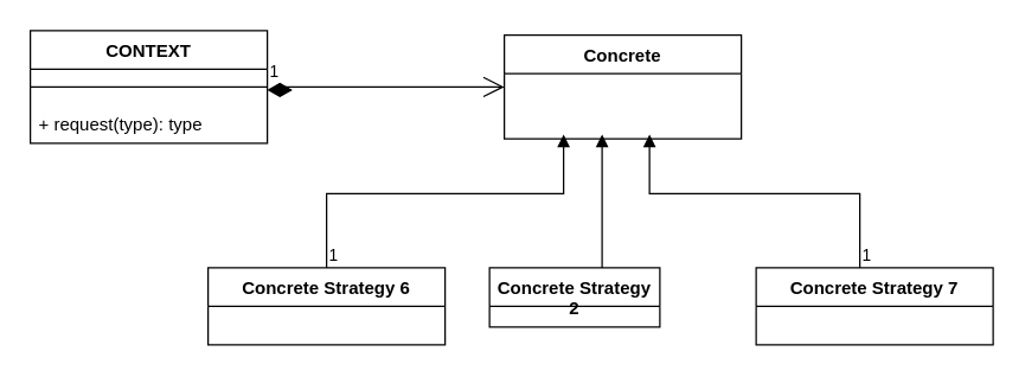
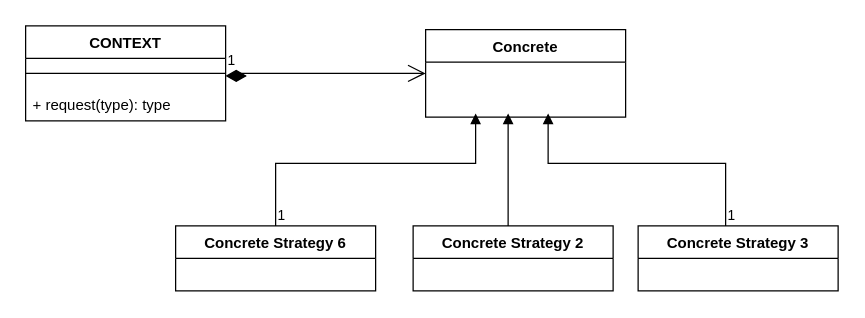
  <mxCell id="0" />
  <mxCell id="1" parent="0" />
  <mxCell id="2" value="CONTEXT" style="swimlane;fontStyle=1;align=center;verticalAlign=top;childLayout=stackLayout;horizontal=1;startSize=26;horizontalStack=0;resizeParent=1;resizeParentMax=0;resizeLast=0;collapsible=1;marginBottom=0;whiteSpace=wrap;html=1;" parent="1" vertex="1"><mxGeometry x="20" y="20" width="160" height="76" as="geometry" /></mxCell>
  <mxCell id="3" value="" style="line;strokeWidth=1;fillColor=none;align=left;verticalAlign=middle;spacingTop=-1;spacingLeft=3;spacingRight=3;rotatable=0;labelPosition=right;points=[];portConstraint=eastwest;strokeColor=inherit;" parent="2" vertex="1"><mxGeometry y="26" width="160" height="24" as="geometry" /></mxCell>
  <mxCell id="4" value="1" style="endArrow=open;html=1;endSize=12;startArrow=diamondThin;startSize=14;startFill=1;edgeStyle=orthogonalEdgeStyle;align=left;verticalAlign=bottom;rounded=0;entryX=0;entryY=0.5;entryDx=0;entryDy=0;" parent="2" target="6" edge="1"><mxGeometry x="-1" y="3" relative="1" as="geometry"><mxPoint x="160" y="40" as="sourcePoint" /><mxPoint x="320" y="40" as="targetPoint" /><Array as="points"><mxPoint x="170" y="40" /><mxPoint x="170" y="38" /></Array></mxGeometry></mxCell>
  <mxCell id="5" value="+ request(type): type" style="text;strokeColor=none;fillColor=none;align=left;verticalAlign=top;spacingLeft=4;spacingRight=4;overflow=hidden;rotatable=0;points=[[0,0.5],[1,0.5]];portConstraint=eastwest;whiteSpace=wrap;html=1;" parent="2" vertex="1"><mxGeometry y="50" width="160" height="26" as="geometry" /></mxCell>
  <mxCell id="6" value="Concrete" style="swimlane;fontStyle=1;align=center;verticalAlign=top;childLayout=stackLayout;horizontal=1;startSize=26;horizontalStack=0;resizeParent=1;resizeParentMax=0;resizeLast=0;collapsible=1;marginBottom=0;whiteSpace=wrap;html=1;" parent="1" vertex="1"><mxGeometry x="340" y="23" width="160" height="70" as="geometry" /></mxCell>
  <mxCell id="7" value="Concrete Strategy 6" style="swimlane;fontStyle=1;align=center;verticalAlign=top;childLayout=stackLayout;horizontal=1;startSize=26;horizontalStack=0;resizeParent=1;resizeParentMax=0;resizeLast=0;collapsible=1;marginBottom=0;whiteSpace=wrap;html=1;" parent="1" vertex="1"><mxGeometry x="140" y="180" width="160" height="52" as="geometry" /></mxCell>
- <mxCell id="8" value="Concrete Strategy 2" style="swimlane;fontStyle=1;align=center;verticalAlign=top;childLayout=stackLayout;horizontal=1;startSize=26;horizontalStack=0;resizeParent=1;resizeParentMax=0;resizeLast=0;collapsible=1;marginBottom=0;whiteSpace=wrap;html=1;" parent="1" vertex="1"><mxGeometry x="330" y="180" width="115" height="40" as="geometry" /></mxCell>
- <mxCell id="9" value="Concrete Strategy 7" style="swimlane;fontStyle=1;align=center;verticalAlign=top;childLayout=stackLayout;horizontal=1;startSize=26;horizontalStack=0;resizeParent=1;resizeParentMax=0;resizeLast=0;collapsible=1;marginBottom=0;whiteSpace=wrap;html=1;" parent="1" vertex="1"><mxGeometry x="510" y="180" width="160" height="52" as="geometry" /></mxCell>
+ <mxCell id="8" value="Concrete Strategy 2" style="swimlane;fontStyle=1;align=center;verticalAlign=top;childLayout=stackLayout;horizontal=1;startSize=26;horizontalStack=0;resizeParent=1;resizeParentMax=0;resizeLast=0;collapsible=1;marginBottom=0;whiteSpace=wrap;html=1;" parent="1" vertex="1"><mxGeometry x="330" y="180" width="160" height="52" as="geometry" /></mxCell>
+ <mxCell id="9" value="Concrete Strategy 3" style="swimlane;fontStyle=1;align=center;verticalAlign=top;childLayout=stackLayout;horizontal=1;startSize=26;horizontalStack=0;resizeParent=1;resizeParentMax=0;resizeLast=0;collapsible=1;marginBottom=0;whiteSpace=wrap;html=1;" parent="1" vertex="1"><mxGeometry x="510" y="180" width="160" height="52" as="geometry" /></mxCell>
  <mxCell id="10" value="" style="endArrow=block;endFill=1;html=1;edgeStyle=orthogonalEdgeStyle;align=left;verticalAlign=top;rounded=0;" parent="9" edge="1"><mxGeometry x="-1" relative="1" as="geometry"><mxPoint x="70" as="sourcePoint" /><mxPoint x="-72" y="-90" as="targetPoint" /><Array as="points"><mxPoint x="70" y="-50" /><mxPoint x="-72" y="-50" /></Array></mxGeometry></mxCell>
  <mxCell id="11" value="1" style="edgeLabel;resizable=0;html=1;align=left;verticalAlign=bottom;" parent="10" connectable="0" vertex="1"><mxGeometry x="-1" relative="1" as="geometry" /></mxCell>
  <mxCell id="12" value="" style="endArrow=block;endFill=1;html=1;edgeStyle=orthogonalEdgeStyle;align=left;verticalAlign=top;rounded=0;exitX=0.5;exitY=0;exitDx=0;exitDy=0;" parent="1" source="7" edge="1"><mxGeometry x="-1" relative="1" as="geometry"><mxPoint x="220" y="150" as="sourcePoint" /><mxPoint x="380" y="90" as="targetPoint" /><mxPoint as="offset" /><Array as="points"><mxPoint x="220" y="130" /><mxPoint x="380" y="130" /></Array></mxGeometry></mxCell>
  <mxCell id="13" value="1" style="edgeLabel;resizable=0;html=1;align=left;verticalAlign=bottom;" parent="12" connectable="0" vertex="1"><mxGeometry x="-1" relative="1" as="geometry" /></mxCell>
  <mxCell id="14" value="" style="html=1;verticalAlign=bottom;endArrow=block;edgeStyle=elbowEdgeStyle;elbow=vertical;curved=0;rounded=0;" parent="1" source="8" edge="1"><mxGeometry width="80" relative="1" as="geometry"><mxPoint x="270" y="240" as="sourcePoint" /><mxPoint x="406" y="90" as="targetPoint" /><Array as="points"><mxPoint x="406" y="160" /></Array></mxGeometry></mxCell>
